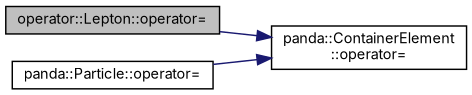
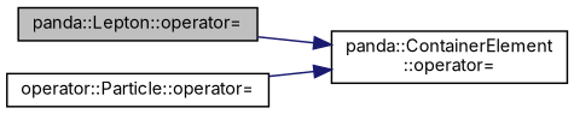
  digraph {
    fontname=Inter
    rankdir=LR
    node [color=black fillcolor=white fontname=Inter fontsize=10 shape=record style=filled]
    edge [color=midnightblue fontname=Inter fontsize=10 labelfontname=Helvetica labelfontsize=10 style=solid]
-   n1 [fillcolor=grey75 fontcolor=black height=0.2 label="operator::Lepton::operator=" width=0.4]
+   n1 [fillcolor=grey75 fontcolor=black height=0.2 label="panda::Lepton::operator=" width=0.4]
    n2 [height=0.2 label="panda::ContainerElement\l::operator=" width=0.4]
-   n3 [height=0.2 label="panda::Particle::operator=" width=0.4]
+   n3 [height=0.2 label="operator::Particle::operator=" width=0.4]
    n1 -> n2
    n3 -> n2
  }
